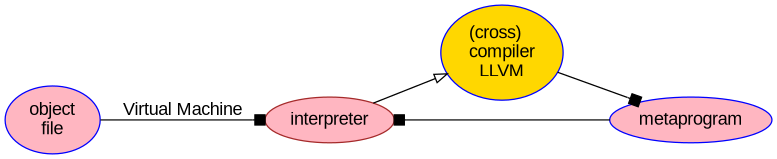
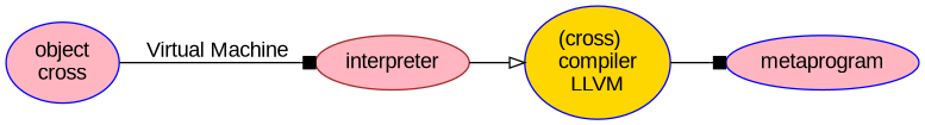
  digraph {
    fontname="Liberation Sans"
    rankdir=LR
    node [color=blue fillcolor=lightpink fontname="Liberation Sans" style=filled]
    edge [arrowhead=box fontname="Liberation Sans"]
    interpreter [color=brown]
    metaprogram
    n3 [fillcolor=gold label="(cross)\lcompiler\lLLVM"]
-   n4 [label="object\lfile"]
+   n4 [label="object\lcross"]
    interpreter -> n3 [arrowhead=onormal]
-   metaprogram -> interpreter
    n3 -> metaprogram
    n4 -> interpreter [label="Virtual Machine"]
  }
